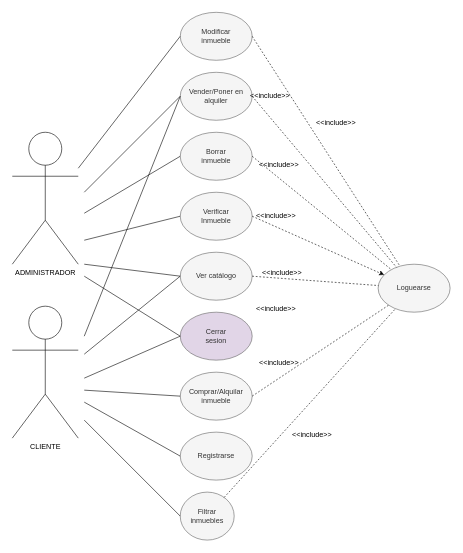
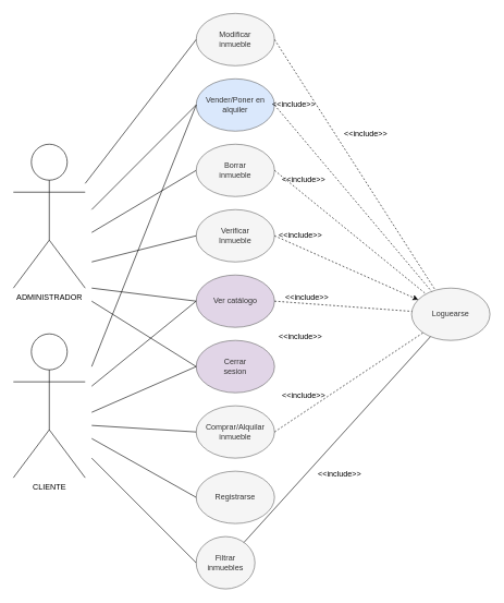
  <mxCell id="0" />
  <mxCell id="1" parent="0" />
  <mxCell id="2" value="Modificar&lt;br&gt;inmueble" style="ellipse;whiteSpace=wrap;html=1;fillColor=#f5f5f5;fontColor=#333333;strokeColor=#666666;" parent="1" vertex="1"><mxGeometry x="300" y="20" width="120" height="80" as="geometry" /></mxCell>
- <mxCell id="3" value="Vender/Poner en&lt;br&gt;alquiler" style="ellipse;whiteSpace=wrap;html=1;fillColor=#f5f5f5;fontColor=#333333;strokeColor=#666666;" parent="1" vertex="1"><mxGeometry x="300" y="120" width="120" height="80" as="geometry" /></mxCell>
+ <mxCell id="3" value="Vender/Poner en&lt;br&gt;alquiler" style="ellipse;whiteSpace=wrap;html=1;fillColor=#dae8fc;fontColor=#333333;strokeColor=#666666;" parent="1" vertex="1"><mxGeometry x="300" y="120" width="120" height="80" as="geometry" /></mxCell>
  <mxCell id="4" value="Borrar&lt;br&gt;inmueble" style="ellipse;whiteSpace=wrap;html=1;fillColor=#f5f5f5;fontColor=#333333;strokeColor=#666666;" parent="1" vertex="1"><mxGeometry x="300" y="220" width="120" height="80" as="geometry" /></mxCell>
  <mxCell id="5" value="Verificar&lt;br&gt;Inmueble" style="ellipse;whiteSpace=wrap;html=1;fillColor=#f5f5f5;fontColor=#333333;strokeColor=#666666;" parent="1" vertex="1"><mxGeometry x="300" y="320" width="120" height="80" as="geometry" /></mxCell>
- <mxCell id="6" value="Ver catálogo" style="ellipse;whiteSpace=wrap;html=1;fillColor=#f5f5f5;fontColor=#333333;strokeColor=#666666;" parent="1" vertex="1"><mxGeometry x="300" y="420" width="120" height="80" as="geometry" /></mxCell>
+ <mxCell id="6" value="Ver catálogo" style="ellipse;whiteSpace=wrap;html=1;fillColor=#e1d5e7;fontColor=#333333;strokeColor=#666666;" parent="1" vertex="1"><mxGeometry x="300" y="420" width="120" height="80" as="geometry" /></mxCell>
  <mxCell id="7" value="Cerrar&lt;br&gt;sesion" style="ellipse;whiteSpace=wrap;html=1;fillColor=#e1d5e7;fontColor=#333333;strokeColor=#666666;" parent="1" vertex="1"><mxGeometry x="300" y="520" width="120" height="80" as="geometry" /></mxCell>
  <mxCell id="8" value="Comprar/Alquilar&lt;br&gt;inmueble" style="ellipse;whiteSpace=wrap;html=1;fillColor=#f5f5f5;fontColor=#333333;strokeColor=#666666;" parent="1" vertex="1"><mxGeometry x="300" y="620" width="120" height="80" as="geometry" /></mxCell>
  <mxCell id="9" value="Registrarse" style="ellipse;whiteSpace=wrap;html=1;fillColor=#f5f5f5;fontColor=#333333;strokeColor=#666666;" parent="1" vertex="1"><mxGeometry x="300" y="720" width="120" height="80" as="geometry" /></mxCell>
  <mxCell id="10" value="Filtrar inmuebles" style="ellipse;whiteSpace=wrap;html=1;fillColor=#f5f5f5;fontColor=#333333;strokeColor=#666666;" parent="1" vertex="1"><mxGeometry x="300" y="820" width="90" height="80" as="geometry" /></mxCell>
  <mxCell id="11" value="ADMINISTRADOR" style="shape=umlActor;verticalLabelPosition=bottom;verticalAlign=top;html=1;outlineConnect=0;" parent="1" vertex="1"><mxGeometry x="20" y="220" width="110" height="220" as="geometry" /></mxCell>
  <mxCell id="12" value="CLIENTE" style="shape=umlActor;verticalLabelPosition=bottom;verticalAlign=top;html=1;outlineConnect=0;" parent="1" vertex="1"><mxGeometry x="20" y="510" width="110" height="220" as="geometry" /></mxCell>
  <mxCell id="13" value="" style="endArrow=none;html=1;rounded=0;entryX=0;entryY=0.5;entryDx=0;entryDy=0;" parent="1" target="2" edge="1"><mxGeometry width="50" height="50" relative="1" as="geometry"><mxPoint x="130" y="280" as="sourcePoint" /><mxPoint x="180" y="230" as="targetPoint" /></mxGeometry></mxCell>
  <mxCell id="14" value="" style="endArrow=none;html=1;rounded=0;entryX=0;entryY=0.5;entryDx=0;entryDy=0;" parent="1" target="3" edge="1"><mxGeometry width="50" height="50" relative="1" as="geometry"><mxPoint x="140" y="320" as="sourcePoint" /><mxPoint x="190" y="270" as="targetPoint" /></mxGeometry></mxCell>
  <mxCell id="15" value="" style="endArrow=none;html=1;rounded=0;entryX=0;entryY=0.5;entryDx=0;entryDy=0;" parent="1" target="4" edge="1"><mxGeometry width="50" height="50" relative="1" as="geometry"><mxPoint x="140" y="355" as="sourcePoint" /><mxPoint x="190" y="305" as="targetPoint" /></mxGeometry></mxCell>
  <mxCell id="16" value="" style="endArrow=none;html=1;rounded=0;entryX=0;entryY=0.5;entryDx=0;entryDy=0;" parent="1" target="5" edge="1"><mxGeometry width="50" height="50" relative="1" as="geometry"><mxPoint x="140" y="400" as="sourcePoint" /><mxPoint x="190" y="350" as="targetPoint" /></mxGeometry></mxCell>
  <mxCell id="17" value="" style="endArrow=none;html=1;rounded=0;entryX=0;entryY=0.5;entryDx=0;entryDy=0;" parent="1" target="6" edge="1"><mxGeometry width="50" height="50" relative="1" as="geometry"><mxPoint x="140" y="440" as="sourcePoint" /><mxPoint x="190" y="390" as="targetPoint" /></mxGeometry></mxCell>
  <mxCell id="18" value="" style="endArrow=none;html=1;rounded=0;entryX=0;entryY=0.5;entryDx=0;entryDy=0;" parent="1" target="7" edge="1"><mxGeometry width="50" height="50" relative="1" as="geometry"><mxPoint x="140" y="460" as="sourcePoint" /><mxPoint x="190" y="410" as="targetPoint" /></mxGeometry></mxCell>
  <mxCell id="19" value="" style="endArrow=none;html=1;rounded=0;entryX=0;entryY=0.5;entryDx=0;entryDy=0;" parent="1" target="7" edge="1"><mxGeometry width="50" height="50" relative="1" as="geometry"><mxPoint x="140" y="630" as="sourcePoint" /><mxPoint x="190" y="580" as="targetPoint" /></mxGeometry></mxCell>
  <mxCell id="20" value="" style="endArrow=none;html=1;rounded=0;entryX=0;entryY=0.5;entryDx=0;entryDy=0;" parent="1" target="8" edge="1"><mxGeometry width="50" height="50" relative="1" as="geometry"><mxPoint x="140" y="650" as="sourcePoint" /><mxPoint x="190" y="580" as="targetPoint" /></mxGeometry></mxCell>
  <mxCell id="21" value="" style="endArrow=none;html=1;rounded=0;entryX=0;entryY=0.5;entryDx=0;entryDy=0;" parent="1" target="9" edge="1"><mxGeometry width="50" height="50" relative="1" as="geometry"><mxPoint x="140" y="670" as="sourcePoint" /><mxPoint x="200" y="620" as="targetPoint" /></mxGeometry></mxCell>
  <mxCell id="22" value="" style="endArrow=none;html=1;rounded=0;entryX=0;entryY=0.5;entryDx=0;entryDy=0;" parent="1" target="10" edge="1"><mxGeometry width="50" height="50" relative="1" as="geometry"><mxPoint x="140" y="700" as="sourcePoint" /><mxPoint x="190" y="680" as="targetPoint" /></mxGeometry></mxCell>
  <mxCell id="23" value="" style="endArrow=none;html=1;rounded=0;entryX=0;entryY=0.5;entryDx=0;entryDy=0;" parent="1" target="6" edge="1"><mxGeometry width="50" height="50" relative="1" as="geometry"><mxPoint x="140" y="590" as="sourcePoint" /><mxPoint x="190" y="540" as="targetPoint" /></mxGeometry></mxCell>
  <mxCell id="24" value="" style="endArrow=none;html=1;rounded=0;entryX=0;entryY=0.5;entryDx=0;entryDy=0;" parent="1" target="3" edge="1"><mxGeometry width="50" height="50" relative="1" as="geometry"><mxPoint x="140" y="560" as="sourcePoint" /><mxPoint x="190" y="510" as="targetPoint" /></mxGeometry></mxCell>
  <mxCell id="25" value="Loguearse" style="ellipse;whiteSpace=wrap;html=1;fillColor=#f5f5f5;fontColor=#333333;strokeColor=#666666;" parent="1" vertex="1"><mxGeometry x="630" y="440" width="120" height="80" as="geometry" /></mxCell>
  <mxCell id="26" value="" style="endArrow=none;html=1;rounded=0;dashed=1;" parent="1" target="25" edge="1"><mxGeometry width="50" height="50" relative="1" as="geometry"><mxPoint x="420" y="60" as="sourcePoint" /><mxPoint x="470" y="10" as="targetPoint" /></mxGeometry></mxCell>
  <mxCell id="27" value="" style="endArrow=none;html=1;rounded=0;dashed=1;" parent="1" target="25" edge="1"><mxGeometry width="50" height="50" relative="1" as="geometry"><mxPoint x="420" y="160" as="sourcePoint" /><mxPoint x="470" y="110" as="targetPoint" /></mxGeometry></mxCell>
  <mxCell id="28" value="" style="endArrow=none;html=1;rounded=0;dashed=1;exitX=1;exitY=0.5;exitDx=0;exitDy=0;" parent="1" source="4" target="25" edge="1"><mxGeometry width="50" height="50" relative="1" as="geometry"><mxPoint x="610" y="620" as="sourcePoint" /><mxPoint x="660" y="570" as="targetPoint" /></mxGeometry></mxCell>
  <mxCell id="29" value="" style="endArrow=classic;html=1;rounded=0;dashed=1;exitX=1;exitY=0.5;exitDx=0;exitDy=0;" parent="1" source="5" target="25" edge="1"><mxGeometry width="50" height="50" relative="1" as="geometry"><mxPoint x="620" y="630" as="sourcePoint" /><mxPoint x="670" y="580" as="targetPoint" /></mxGeometry></mxCell>
  <mxCell id="30" value="" style="endArrow=none;html=1;rounded=0;dashed=1;exitX=1;exitY=0.5;exitDx=0;exitDy=0;" parent="1" source="6" target="25" edge="1"><mxGeometry width="50" height="50" relative="1" as="geometry"><mxPoint x="630" y="640" as="sourcePoint" /><mxPoint x="680" y="590" as="targetPoint" /></mxGeometry></mxCell>
  <mxCell id="31" value="" style="endArrow=none;html=1;rounded=0;dashed=1;exitX=1;exitY=0.5;exitDx=0;exitDy=0;" parent="1" source="8" target="25" edge="1"><mxGeometry width="50" height="50" relative="1" as="geometry"><mxPoint x="650" y="660" as="sourcePoint" /><mxPoint x="700" y="610" as="targetPoint" /></mxGeometry></mxCell>
- <mxCell id="32" value="" style="endArrow=none;html=1;rounded=0;dashed=1;" parent="1" source="10" target="25" edge="1"><mxGeometry width="50" height="50" relative="1" as="geometry"><mxPoint x="670" y="680" as="sourcePoint" /><mxPoint x="720" y="630" as="targetPoint" /></mxGeometry></mxCell>
+ <mxCell id="32" value="" style="endArrow=none;html=1;rounded=0;dashed=0;" parent="1" source="10" target="25" edge="1"><mxGeometry width="50" height="50" relative="1" as="geometry"><mxPoint x="670" y="680" as="sourcePoint" /><mxPoint x="720" y="630" as="targetPoint" /></mxGeometry></mxCell>
  <mxCell id="33" value="&amp;lt;&amp;lt;include&amp;gt;&amp;gt;" style="text;html=1;strokeColor=none;fillColor=none;align=center;verticalAlign=middle;whiteSpace=wrap;rounded=0;" parent="1" vertex="1"><mxGeometry x="490" y="710" width="60" height="30" as="geometry" /></mxCell>
  <mxCell id="34" value="&amp;lt;&amp;lt;include&amp;gt;&amp;gt;" style="text;html=1;strokeColor=none;fillColor=none;align=center;verticalAlign=middle;whiteSpace=wrap;rounded=0;" parent="1" vertex="1"><mxGeometry x="435" y="590" width="60" height="30" as="geometry" /></mxCell>
  <mxCell id="35" value="&amp;lt;&amp;lt;include&amp;gt;&amp;gt;" style="text;html=1;strokeColor=none;fillColor=none;align=center;verticalAlign=middle;whiteSpace=wrap;rounded=0;" parent="1" vertex="1"><mxGeometry x="430" y="500" width="60" height="30" as="geometry" /></mxCell>
  <mxCell id="36" value="&amp;lt;&amp;lt;include&amp;gt;&amp;gt;" style="text;html=1;strokeColor=none;fillColor=none;align=center;verticalAlign=middle;whiteSpace=wrap;rounded=0;" parent="1" vertex="1"><mxGeometry x="440" y="440" width="60" height="30" as="geometry" /></mxCell>
  <mxCell id="37" value="&amp;lt;&amp;lt;include&amp;gt;&amp;gt;" style="text;html=1;strokeColor=none;fillColor=none;align=center;verticalAlign=middle;whiteSpace=wrap;rounded=0;" parent="1" vertex="1"><mxGeometry x="430" y="345" width="60" height="30" as="geometry" /></mxCell>
  <mxCell id="38" value="&amp;lt;&amp;lt;include&amp;gt;&amp;gt;" style="text;html=1;strokeColor=none;fillColor=none;align=center;verticalAlign=middle;whiteSpace=wrap;rounded=0;" parent="1" vertex="1"><mxGeometry x="435" y="260" width="60" height="30" as="geometry" /></mxCell>
  <mxCell id="39" value="&amp;lt;&amp;lt;include&amp;gt;&amp;gt;" style="text;html=1;strokeColor=none;fillColor=none;align=center;verticalAlign=middle;whiteSpace=wrap;rounded=0;" parent="1" vertex="1"><mxGeometry x="420" y="145" width="60" height="30" as="geometry" /></mxCell>
  <mxCell id="40" value="&amp;lt;&amp;lt;include&amp;gt;&amp;gt;" style="text;html=1;strokeColor=none;fillColor=none;align=center;verticalAlign=middle;whiteSpace=wrap;rounded=0;" parent="1" vertex="1"><mxGeometry x="530" y="190" width="60" height="30" as="geometry" /></mxCell>
